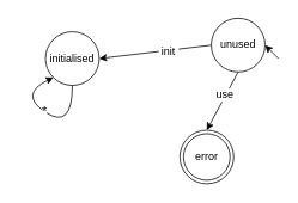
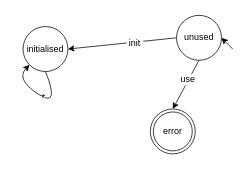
  <mxCell id="0" />
  <mxCell id="1" parent="0" />
- <mxCell id="2" value="initialised" style="ellipse;whiteSpace=wrap;html=1;aspect=fixed;" parent="1" vertex="1"><mxGeometry x="50" y="35" width="60" height="60" as="geometry" /></mxCell>
+ <mxCell id="2" value="initialised" style="ellipse;whiteSpace=wrap;html=1;aspect=fixed;" parent="1" vertex="1"><mxGeometry x="30" y="35" width="60" height="60" as="geometry" /></mxCell>
  <mxCell id="3" value="" style="endArrow=classic;html=1;entryX=1;entryY=0.5;entryDx=0;entryDy=0;" parent="1" target="10" edge="1"><mxGeometry width="50" height="50" relative="1" as="geometry"><mxPoint x="310" y="65" as="sourcePoint" /><mxPoint x="40" y="125" as="targetPoint" /></mxGeometry></mxCell>
  <mxCell id="4" value="" style="curved=1;endArrow=classic;html=1;exitX=0.5;exitY=1;exitDx=0;exitDy=0;entryX=0;entryY=1;entryDx=0;entryDy=0;" parent="1" source="2" target="2" edge="1"><mxGeometry width="50" height="50" relative="1" as="geometry"><mxPoint x="-10" y="185" as="sourcePoint" /><mxPoint x="40" y="135" as="targetPoint" /><Array as="points"><mxPoint x="80" y="145" /><mxPoint x="20" y="105" /></Array></mxGeometry></mxCell>
  <mxCell id="5" value="&lt;font style=&quot;font-size: 15px&quot;&gt;*&lt;/font&gt;" style="text;html=1;align=center;verticalAlign=middle;resizable=0;points=[];;labelBackgroundColor=#ffffff;" parent="4" vertex="1" connectable="0"><mxGeometry x="0.069" relative="1" as="geometry"><mxPoint as="offset" /></mxGeometry></mxCell>
  <mxCell id="6" style="rounded=0;orthogonalLoop=1;jettySize=auto;html=1;exitX=0.5;exitY=1;exitDx=0;exitDy=0;entryX=0.5;entryY=0;entryDx=0;entryDy=0;" edge="1" parent="1" source="10"><mxGeometry relative="1" as="geometry"><mxPoint x="230" y="145" as="targetPoint" /></mxGeometry></mxCell>
  <mxCell id="7" value="use" style="text;html=1;align=center;verticalAlign=middle;resizable=0;points=[];labelBackgroundColor=#ffffff;" vertex="1" connectable="0" parent="6"><mxGeometry x="-0.2" y="-1" relative="1" as="geometry"><mxPoint as="offset" /></mxGeometry></mxCell>
  <mxCell id="8" style="edgeStyle=none;rounded=0;orthogonalLoop=1;jettySize=auto;html=1;exitX=0;exitY=0.5;exitDx=0;exitDy=0;entryX=1;entryY=0.5;entryDx=0;entryDy=0;" edge="1" parent="1" source="10" target="2"><mxGeometry relative="1" as="geometry"><mxPoint x="120" y="65" as="targetPoint" /></mxGeometry></mxCell>
  <mxCell id="9" value="&amp;nbsp;init&amp;nbsp;" style="text;html=1;align=center;verticalAlign=middle;resizable=0;points=[];labelBackgroundColor=#ffffff;" vertex="1" connectable="0" parent="8"><mxGeometry x="-0.222" y="1" relative="1" as="geometry"><mxPoint as="offset" /></mxGeometry></mxCell>
  <mxCell id="10" value="unused" style="ellipse;whiteSpace=wrap;html=1;aspect=fixed;" vertex="1" parent="1"><mxGeometry x="235" y="20" width="60" height="60" as="geometry" /></mxCell>
  <mxCell id="11" value="error" style="ellipse;shape=doubleEllipse;whiteSpace=wrap;html=1;aspect=fixed;" vertex="1" parent="1"><mxGeometry x="200" y="145" width="60" height="60" as="geometry" /></mxCell>
